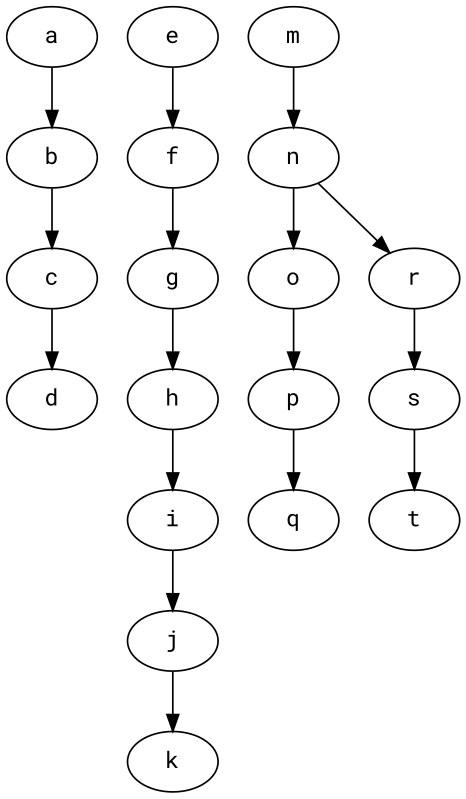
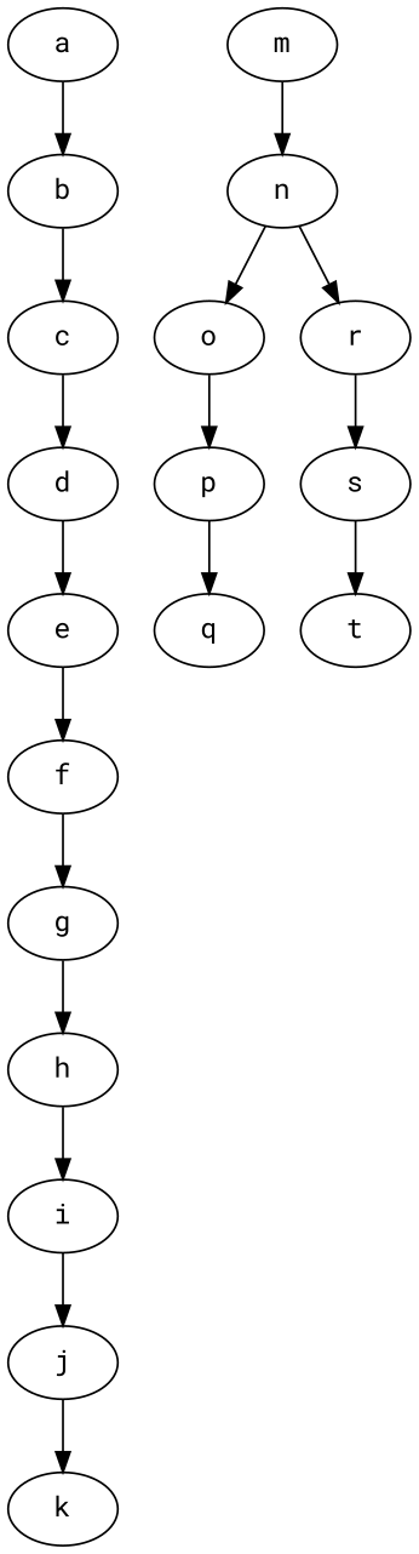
  digraph {
    fontname="Roboto Mono"
    node [Weight=3 fontname="Roboto Mono"]
    edge [Weight=4 fontname="Roboto Mono"]
    a [Weight=2]
    b
    c [Weight=10]
    d [Weight=4]
    e [Weight=5]
    f [Weight=2]
    g [Weight=12]
    h [Weight=25]
    i [Weight=33]
    j [Weight=2]
    k [Weight=5]
    m [Weight=1]
    n [Weight=23]
    o
    r [Weight=8]
    p [Weight=4]
    q
    s
    t
    a -> b
    b -> c [Weight=3]
    c -> d [Weight=45]
+   d -> e [Weight=6]
    e -> f [Weight=9]
    f -> g [Weight=13]
    g -> h [Weight=7]
    h -> i [Weight=8]
    i -> j [Weight=3]
    j -> k
    m -> n [Weight=5]
    n -> o [Weight=3]
    n -> r [Weight=13]
    o -> p [Weight=2]
    r -> s [Weight=7]
    p -> q
    s -> t [Weight=9]
  }
